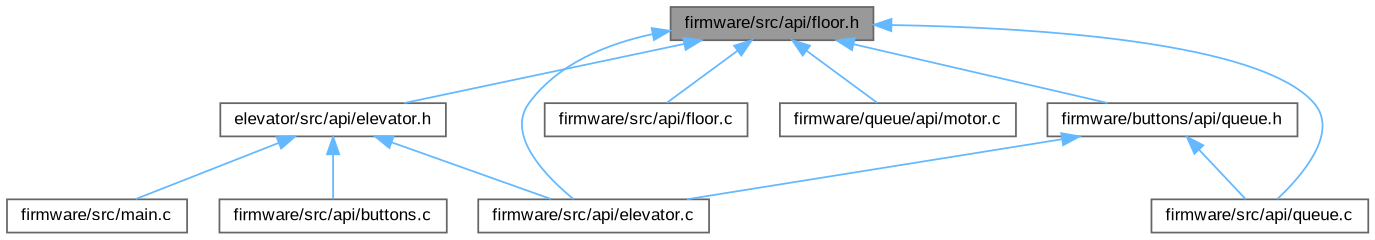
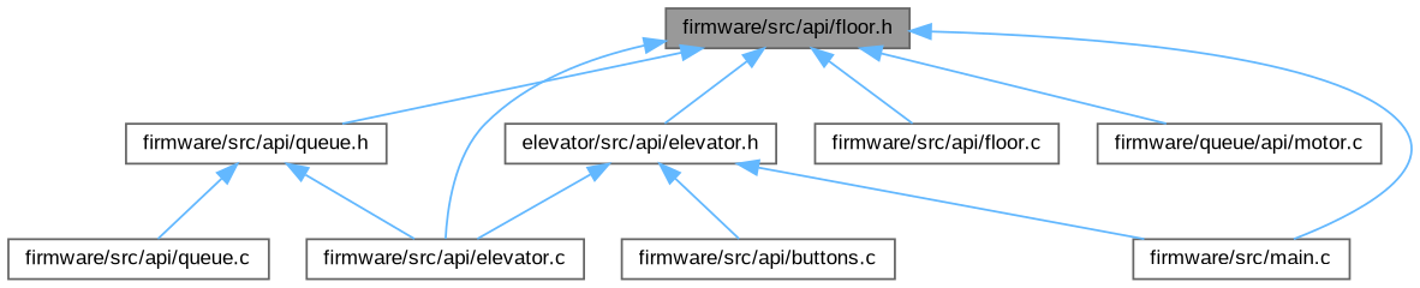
  digraph {
    fontname="Liberation Sans"
    node [color=grey40 fillcolor=white fontname="Liberation Sans" fontsize=10 shape=box style=filled]
    edge [color=steelblue1 dir=back fontname="Liberation Sans" fontsize=10 labelfontname=Helvetica labelfontsize=10 style=solid]
    n1 [color=gray40 fillcolor=grey60 fontcolor=black height=0.2 label="firmware/src/api/floor.h" width=0.4]
    n2 [height=0.2 label="firmware/src/api/elevator.c" width=0.4]
    n3 [height=0.2 label="elevator/src/api/elevator.h" width=0.4]
    n4 [height=0.2 label="firmware/src/main.c" width=0.4]
    n5 [height=0.2 label="firmware/src/api/floor.c" width=0.4]
    n6 [height=0.2 label="firmware/queue/api/motor.c" width=0.4]
-   n7 [height=0.2 label="firmware/buttons/api/queue.h" width=0.4]
+   n7 [height=0.2 label="firmware/src/api/queue.h" width=0.4]
    n8 [height=0.2 label="firmware/src/api/buttons.c" width=0.4]
    n9 [height=0.2 label="firmware/src/api/queue.c" width=0.4]
    n1 -> n2
    n1 -> n3
-   n1 -> n9
+   n1 -> n4
    n1 -> n5
    n1 -> n6
    n1 -> n7
    n3 -> n2
    n3 -> n4
    n3 -> n8
    n7 -> n2
    n7 -> n9
  }
